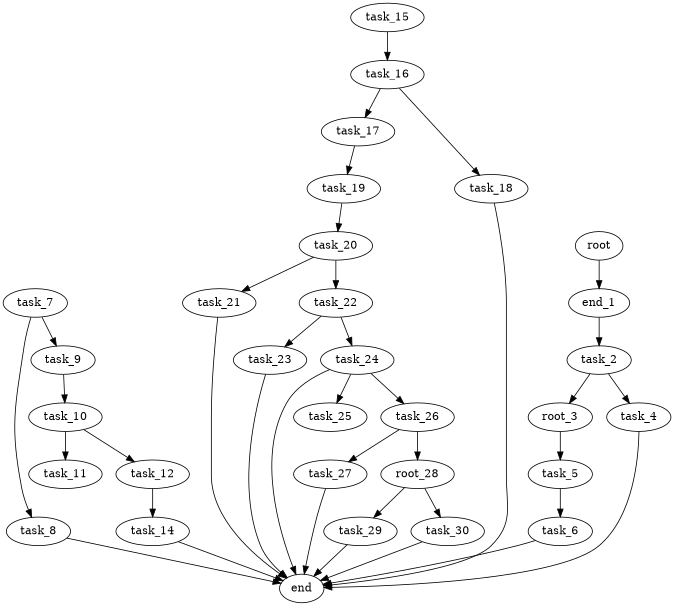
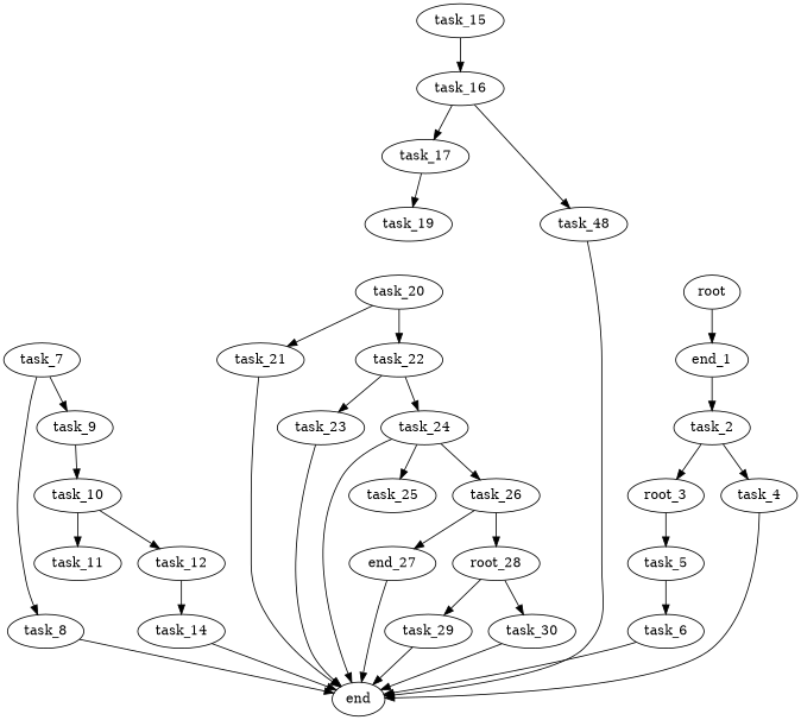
  digraph {
    n1 [label=end_1]
    root
    task_2
    n4 [label=root_3]
    task_4
    task_5
    end
    task_6
    task_7
    task_8
    task_9
    task_10
    task_11
    task_12
    task_14
    task_15
    task_16
    task_17
-   task_18
+   task_18 [label=task_48]
    task_19
    task_20
    task_21
    task_22
    task_23
    task_24
    task_25
    task_26
-   task_27
+   task_27 [label=end_27]
    n29 [label=root_28]
    task_29
    task_30
    n1 -> task_2
    root -> n1
    task_2 -> n4
    task_2 -> task_4
    n4 -> task_5
    task_4 -> end
    task_5 -> task_6
    task_6 -> end
    task_7 -> task_8
    task_7 -> task_9
    task_8 -> end
    task_9 -> task_10
    task_10 -> task_11
    task_10 -> task_12
    task_12 -> task_14
    task_14 -> end
    task_15 -> task_16
    task_16 -> task_17
    task_16 -> task_18
    task_17 -> task_19
    task_18 -> end
-   task_19 -> task_20
    task_20 -> task_21
    task_20 -> task_22
    task_21 -> end
    task_22 -> task_23
    task_22 -> task_24
    task_23 -> end
    task_24 -> end
    task_24 -> task_25
    task_24 -> task_26
    task_26 -> task_27
    task_26 -> n29
    task_27 -> end
    n29 -> task_29
    n29 -> task_30
    task_29 -> end
    task_30 -> end
  }
